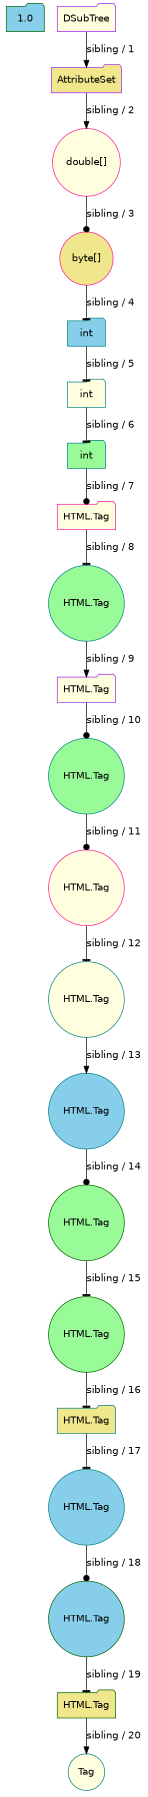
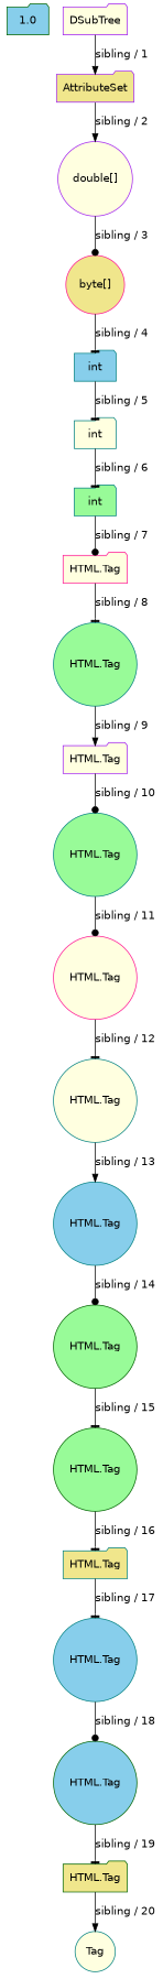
  digraph {
    fontname="DejaVu Sans"
    node [color=teal fillcolor=lightyellow fontname="DejaVu Sans" shape=circle style=filled]
    edge [arrowhead=tee constraint=true direction=LR fontname="DejaVu Sans"]
    n1 [color=darkgreen fillcolor=skyblue label=1.0 shape=folder]
    n2 [color=purple label=DSubTree shape=folder]
    n3 [color=purple fillcolor=khaki label=AttributeSet shape=folder]
-   n4 [color=deeppink label="double[]"]
+   n4 [color=purple label="double[]"]
    n5 [color=deeppink fillcolor=khaki label="byte[]"]
    n6 [fillcolor=skyblue label=int shape=folder]
    n7 [label=int shape=folder]
    n8 [fillcolor=palegreen label=int shape=folder]
    n9 [color=deeppink label="HTML.Tag" shape=folder]
    n10 [fillcolor=palegreen label="HTML.Tag"]
    n11 [color=purple label="HTML.Tag" shape=folder]
    n12 [fillcolor=palegreen label="HTML.Tag"]
    n13 [color=deeppink label="HTML.Tag"]
    n14 [label="HTML.Tag"]
    n15 [fillcolor=skyblue label="HTML.Tag"]
    n16 [color=darkgreen fillcolor=palegreen label="HTML.Tag"]
    n17 [color=darkgreen fillcolor=palegreen label="HTML.Tag"]
    n18 [fillcolor=khaki label="HTML.Tag" shape=folder]
    n19 [fillcolor=skyblue label="HTML.Tag"]
    n20 [color=darkgreen fillcolor=skyblue label="HTML.Tag"]
    n21 [color=darkgreen fillcolor=khaki label="HTML.Tag" shape=folder]
    n22 [label=Tag]
    n2 -> n3 [arrowhead=normal label="sibling / 1"]
    n3 -> n4 [arrowhead=normal label="sibling / 2"]
    n4 -> n5 [arrowhead=dot label="sibling / 3"]
    n5 -> n6 [label="sibling / 4"]
    n6 -> n7 [label="sibling / 5"]
    n7 -> n8 [label="sibling / 6"]
    n8 -> n9 [arrowhead=dot label="sibling / 7"]
    n9 -> n10 [label="sibling / 8"]
    n10 -> n11 [arrowhead=normal label="sibling / 9"]
    n11 -> n12 [arrowhead=dot label="sibling / 10"]
    n12 -> n13 [arrowhead=dot label="sibling / 11"]
    n13 -> n14 [label="sibling / 12"]
    n14 -> n15 [arrowhead=normal label="sibling / 13"]
    n15 -> n16 [arrowhead=dot label="sibling / 14"]
    n16 -> n17 [label="sibling / 15"]
    n17 -> n18 [label="sibling / 16"]
    n18 -> n19 [label="sibling / 17"]
    n19 -> n20 [arrowhead=dot label="sibling / 18"]
    n20 -> n21 [label="sibling / 19"]
    n21 -> n22 [arrowhead=normal label="sibling / 20"]
  }
